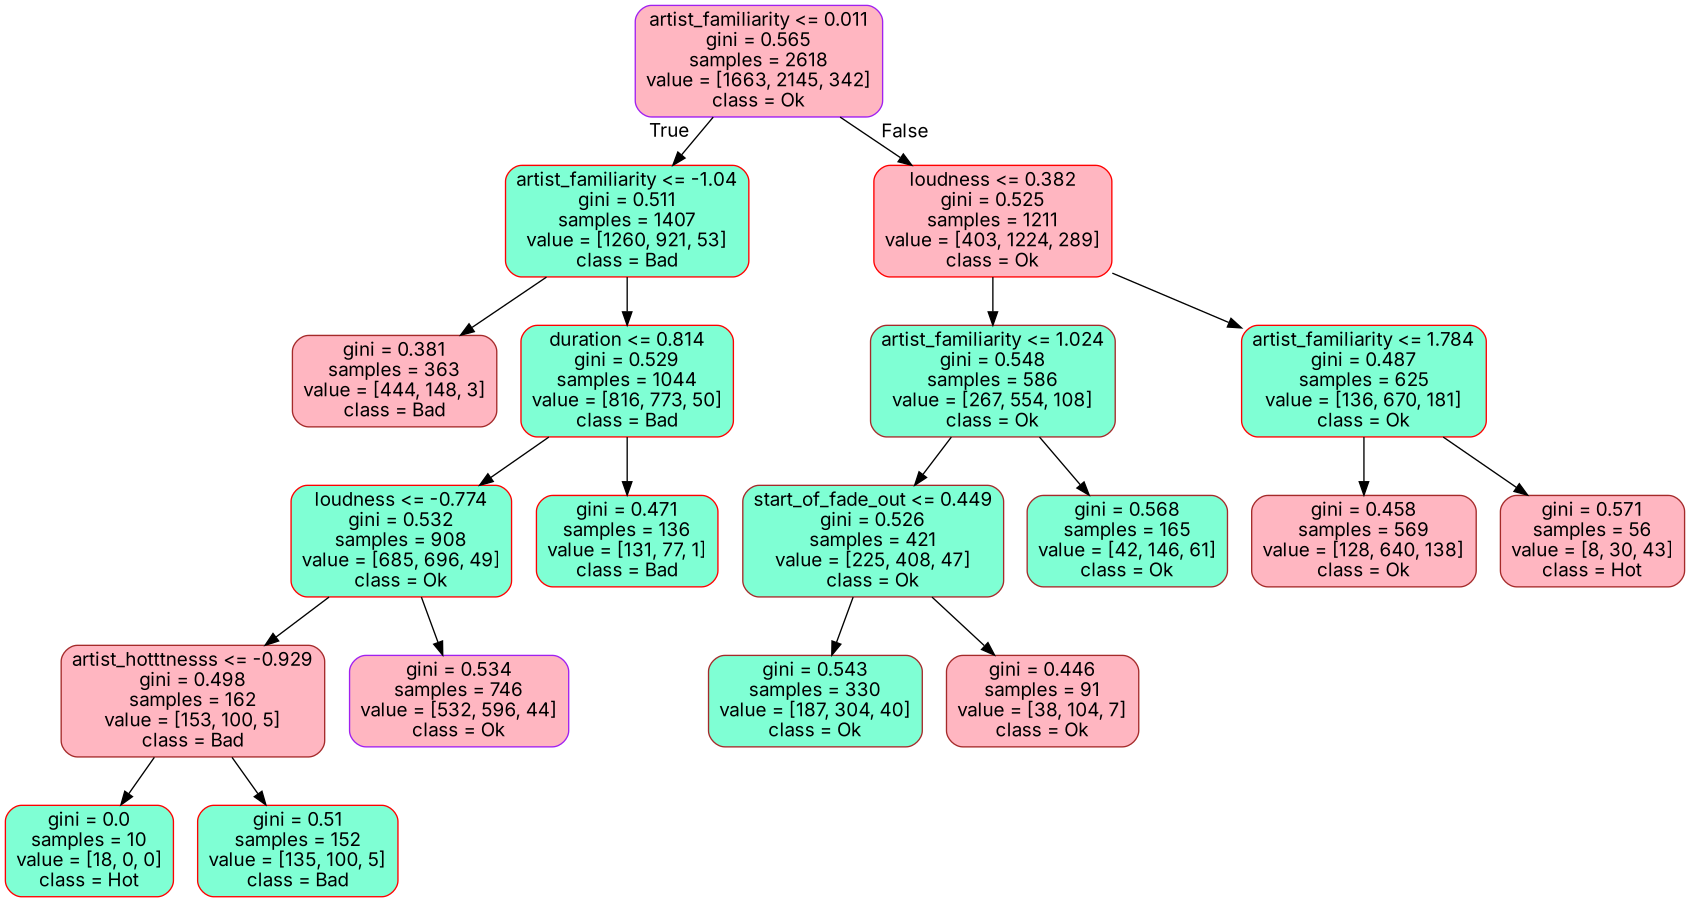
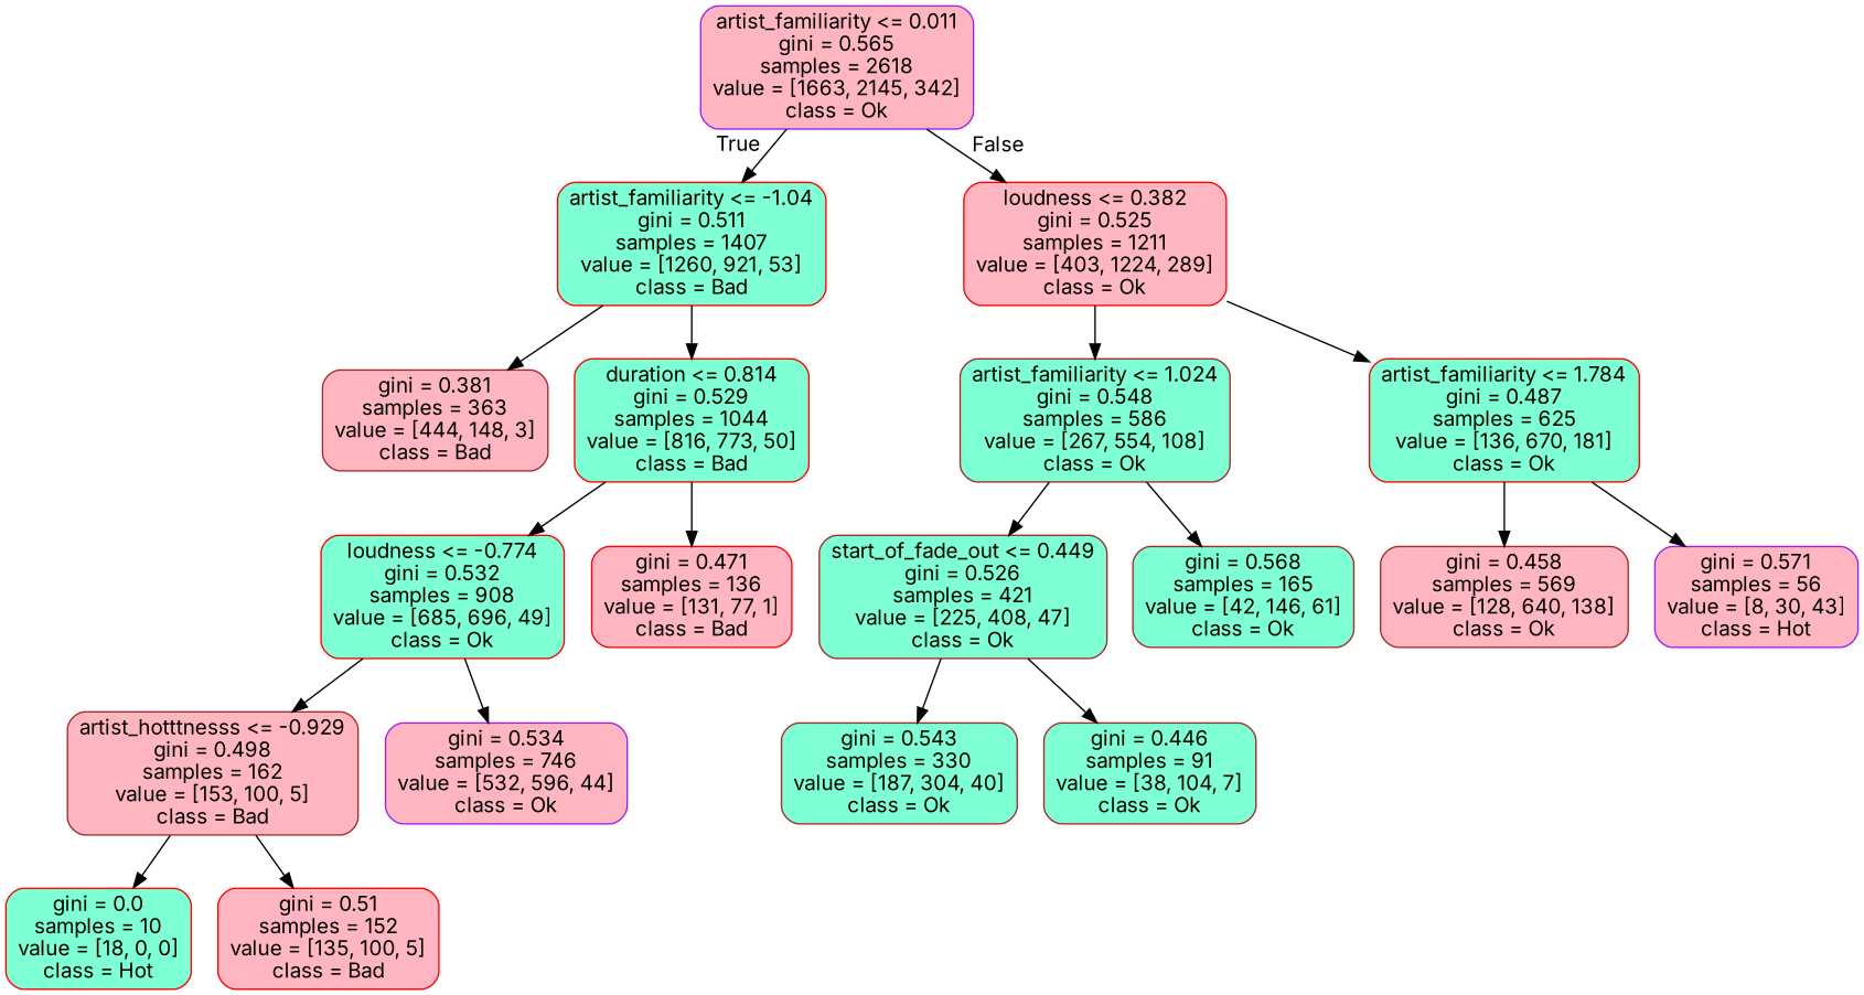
  digraph {
    fontname=Inter
    node [color=brown fillcolor=aquamarine fontname=Inter shape=box style="filled, rounded"]
    edge [fontname=Inter]
    n1 [color=purple fillcolor=lightpink label="artist_familiarity <= 0.011\ngini = 0.565\nsamples = 2618\nvalue = [1663, 2145, 342]\nclass = Ok"]
    n2 [color=red label="artist_familiarity <= -1.04\ngini = 0.511\nsamples = 1407\nvalue = [1260, 921, 53]\nclass = Bad"]
    n3 [color=red fillcolor=lightpink label="loudness <= 0.382\ngini = 0.525\nsamples = 1211\nvalue = [403, 1224, 289]\nclass = Ok"]
    n4 [fillcolor=lightpink label="gini = 0.381\nsamples = 363\nvalue = [444, 148, 3]\nclass = Bad"]
    n5 [color=red label="duration <= 0.814\ngini = 0.529\nsamples = 1044\nvalue = [816, 773, 50]\nclass = Bad"]
    n6 [label="artist_familiarity <= 1.024\ngini = 0.548\nsamples = 586\nvalue = [267, 554, 108]\nclass = Ok"]
    n7 [color=red label="artist_familiarity <= 1.784\ngini = 0.487\nsamples = 625\nvalue = [136, 670, 181]\nclass = Ok"]
    n8 [color=red label="loudness <= -0.774\ngini = 0.532\nsamples = 908\nvalue = [685, 696, 49]\nclass = Ok"]
-   n9 [color=red label="gini = 0.471\nsamples = 136\nvalue = [131, 77, 1]\nclass = Bad"]
+   n9 [color=red fillcolor=lightpink label="gini = 0.471\nsamples = 136\nvalue = [131, 77, 1]\nclass = Bad"]
    n10 [fillcolor=lightpink label="artist_hotttnesss <= -0.929\ngini = 0.498\nsamples = 162\nvalue = [153, 100, 5]\nclass = Bad"]
    n11 [color=purple fillcolor=lightpink label="gini = 0.534\nsamples = 746\nvalue = [532, 596, 44]\nclass = Ok"]
    n12 [color=red label="gini = 0.0\nsamples = 10\nvalue = [18, 0, 0]\nclass = Hot"]
-   n13 [color=red label="gini = 0.51\nsamples = 152\nvalue = [135, 100, 5]\nclass = Bad"]
+   n13 [color=red fillcolor=lightpink label="gini = 0.51\nsamples = 152\nvalue = [135, 100, 5]\nclass = Bad"]
    n14 [label="start_of_fade_out <= 0.449\ngini = 0.526\nsamples = 421\nvalue = [225, 408, 47]\nclass = Ok"]
    n15 [label="gini = 0.568\nsamples = 165\nvalue = [42, 146, 61]\nclass = Ok"]
    n16 [fillcolor=lightpink label="gini = 0.458\nsamples = 569\nvalue = [128, 640, 138]\nclass = Ok"]
-   n17 [fillcolor=lightpink label="gini = 0.571\nsamples = 56\nvalue = [8, 30, 43]\nclass = Hot"]
+   n17 [color=purple fillcolor=lightpink label="gini = 0.571\nsamples = 56\nvalue = [8, 30, 43]\nclass = Hot"]
    n18 [label="gini = 0.543\nsamples = 330\nvalue = [187, 304, 40]\nclass = Ok"]
-   n19 [fillcolor=lightpink label="gini = 0.446\nsamples = 91\nvalue = [38, 104, 7]\nclass = Ok"]
+   n19 [label="gini = 0.446\nsamples = 91\nvalue = [38, 104, 7]\nclass = Ok"]
    n1 -> n2 [headlabel=True labelangle=45 labeldistance=2.5]
    n1 -> n3 [headlabel=False labelangle=-45 labeldistance=2.5]
    n2 -> n4
    n2 -> n5
    n3 -> n6
    n3 -> n7
    n5 -> n8
    n5 -> n9
    n6 -> n14
    n6 -> n15
    n7 -> n16
    n7 -> n17
    n8 -> n10
    n8 -> n11
    n10 -> n12
    n10 -> n13
    n14 -> n18
    n14 -> n19
  }
